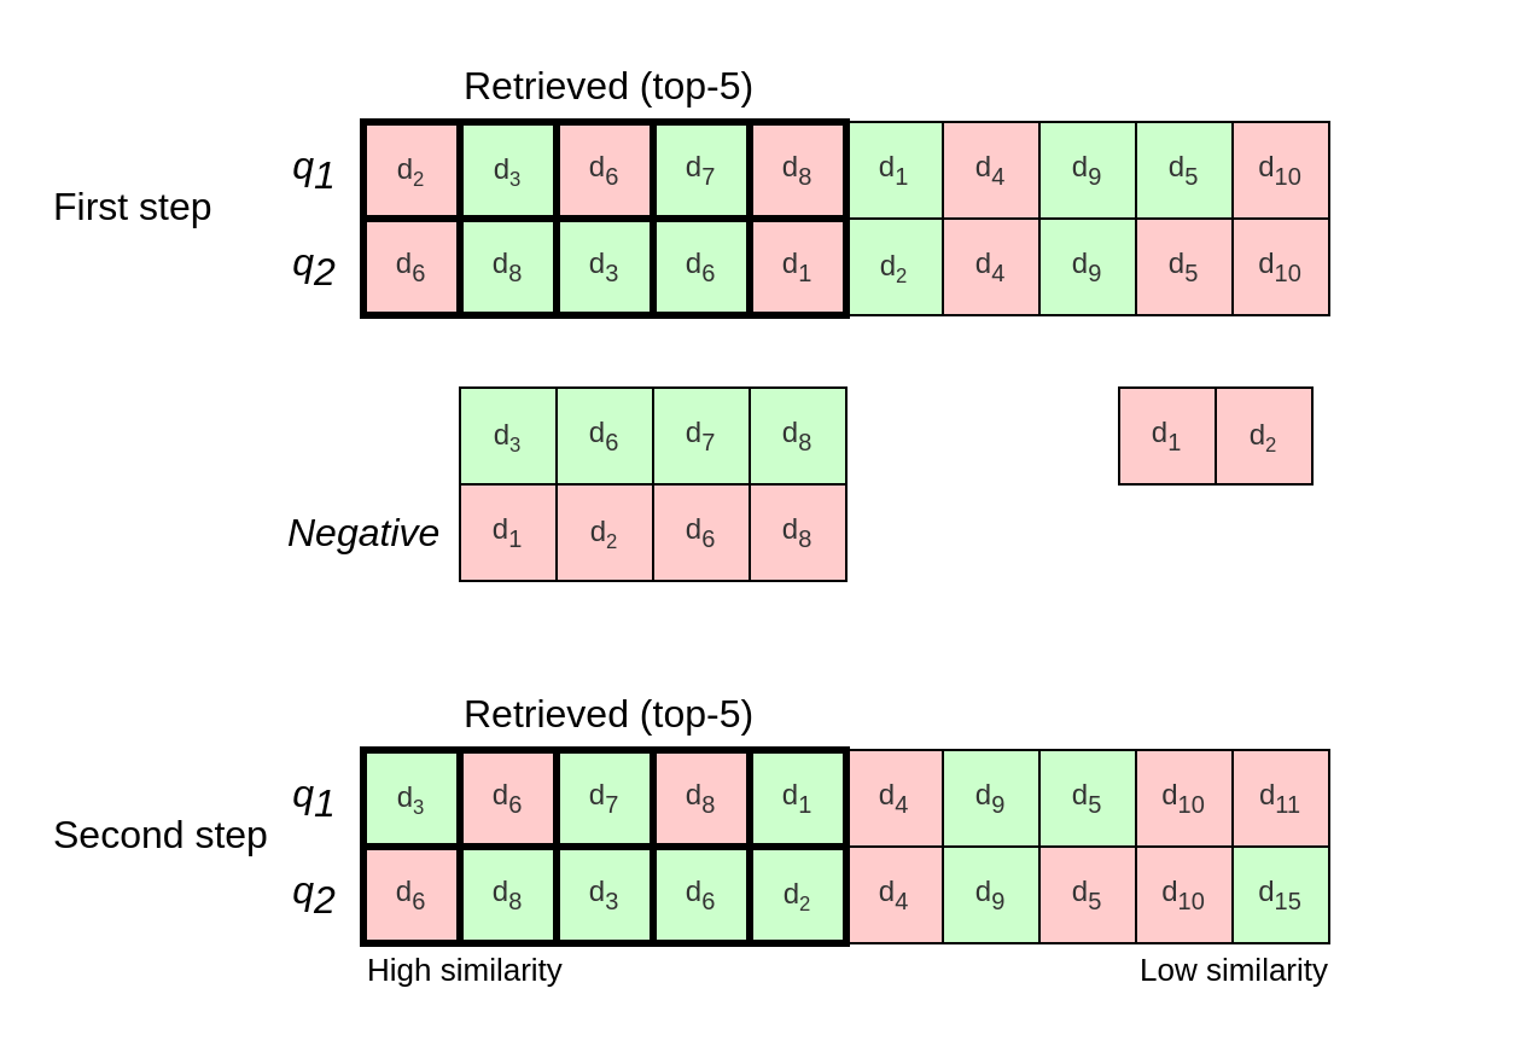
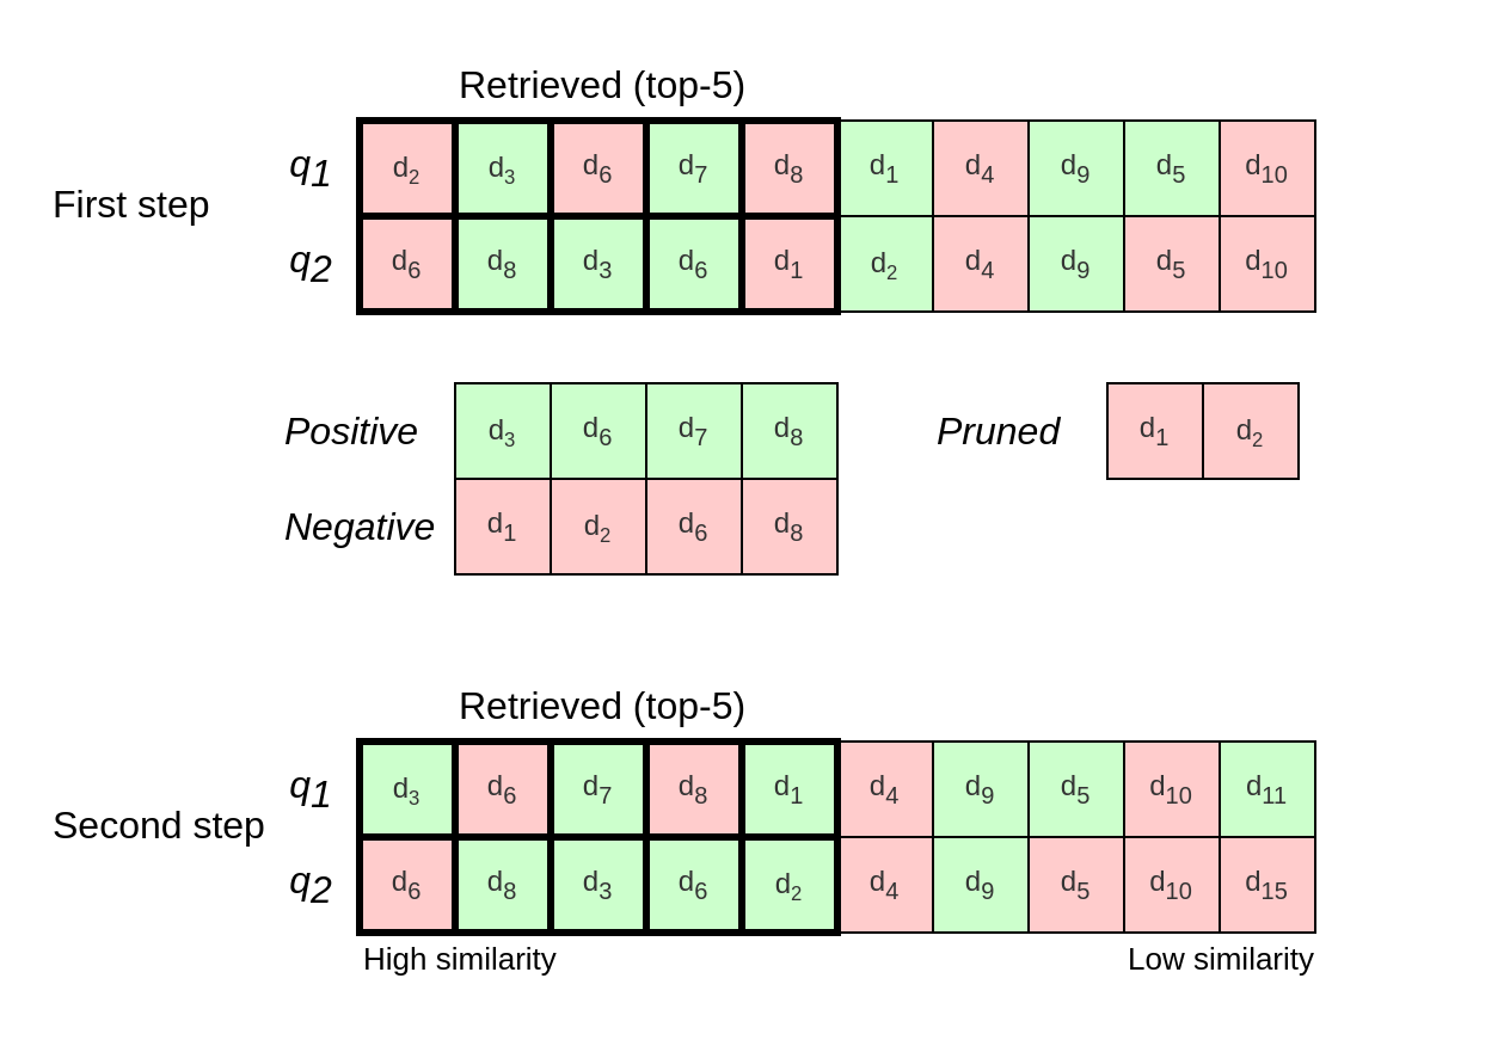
  <mxCell id="0" />
  <mxCell id="1" parent="0" />
  <mxCell id="2" value="d&lt;sub&gt;1&lt;/sub&gt;" style="rounded=0;whiteSpace=wrap;html=1;fillColor=#CCFFCC;strokeColor=#000000;fontColor=#333333;" parent="1" vertex="1"><mxGeometry x="350" y="50" width="40" height="40" as="geometry" /></mxCell>
  <mxCell id="3" value="d&lt;span style=&quot;font-size: 10px&quot;&gt;&lt;sub&gt;2&lt;/sub&gt;&lt;/span&gt;" style="rounded=0;whiteSpace=wrap;html=1;fillColor=#FFCCCC;strokeColor=#000000;strokeWidth=3;fontColor=#333333;" parent="1" vertex="1"><mxGeometry x="150" y="50" width="40" height="40" as="geometry" /></mxCell>
  <mxCell id="4" value="d&lt;sub&gt;4&lt;/sub&gt;" style="rounded=0;whiteSpace=wrap;html=1;fillColor=#FFCCCC;fontColor=#333333;strokeColor=#030303;" parent="1" vertex="1"><mxGeometry x="390" y="50" width="40" height="40" as="geometry" /></mxCell>
  <mxCell id="5" value="d&lt;sub&gt;5&lt;/sub&gt;" style="rounded=0;whiteSpace=wrap;html=1;fillColor=#CCFFCC;fontColor=#333333;strokeColor=#030303;" parent="1" vertex="1"><mxGeometry x="470" y="50" width="40" height="40" as="geometry" /></mxCell>
  <mxCell id="6" value="d&lt;sub&gt;9&lt;/sub&gt;" style="rounded=0;whiteSpace=wrap;html=1;fillColor=#CCFFCC;strokeColor=#000000;fontColor=#333333;" parent="1" vertex="1"><mxGeometry x="430" y="50" width="40" height="40" as="geometry" /></mxCell>
  <mxCell id="7" value="d&lt;sub&gt;10&lt;/sub&gt;" style="rounded=0;whiteSpace=wrap;html=1;fillColor=#FFCCCC;fontColor=#333333;strokeColor=#030303;" parent="1" vertex="1"><mxGeometry x="510" y="50" width="40" height="40" as="geometry" /></mxCell>
  <mxCell id="8" value="d&lt;span style=&quot;font-size: 10px&quot;&gt;&lt;sub&gt;3&lt;/sub&gt;&lt;/span&gt;" style="rounded=0;whiteSpace=wrap;html=1;fillColor=#CCFFCC;strokeColor=#000000;strokeWidth=3;fontColor=#333333;" parent="1" vertex="1"><mxGeometry x="190" y="50" width="40" height="40" as="geometry" /></mxCell>
  <mxCell id="9" value="d&lt;sub&gt;6&lt;/sub&gt;" style="rounded=0;whiteSpace=wrap;html=1;fillColor=#FFCCCC;fontColor=#333333;strokeColor=#000000;strokeWidth=3;" parent="1" vertex="1"><mxGeometry x="230" y="50" width="40" height="40" as="geometry" /></mxCell>
  <mxCell id="10" value="d&lt;sub&gt;7&lt;/sub&gt;" style="rounded=0;whiteSpace=wrap;html=1;fillColor=#CCFFCC;strokeColor=#000000;strokeWidth=3;fontColor=#333333;" parent="1" vertex="1"><mxGeometry x="270" y="50" width="40" height="40" as="geometry" /></mxCell>
  <mxCell id="11" value="d&lt;sub&gt;8&lt;/sub&gt;" style="rounded=0;whiteSpace=wrap;html=1;fillColor=#FFCCCC;fontColor=#333333;strokeColor=#000000;strokeWidth=3;" parent="1" vertex="1"><mxGeometry x="310" y="50" width="40" height="40" as="geometry" /></mxCell>
  <mxCell id="12" value="d&lt;span style=&quot;font-size: 10px&quot;&gt;&lt;sub&gt;2&lt;/sub&gt;&lt;/span&gt;" style="rounded=0;whiteSpace=wrap;html=1;fillColor=#CCFFCC;strokeColor=#000000;strokeWidth=1;fontColor=#333333;" parent="1" vertex="1"><mxGeometry x="350" y="90" width="40" height="40" as="geometry" /></mxCell>
  <mxCell id="13" value="d&lt;sub&gt;4&lt;/sub&gt;" style="rounded=0;whiteSpace=wrap;html=1;fillColor=#FFCCCC;fontColor=#333333;strokeColor=#030303;" parent="1" vertex="1"><mxGeometry x="390" y="90" width="40" height="40" as="geometry" /></mxCell>
  <mxCell id="14" value="d&lt;sub&gt;5&lt;/sub&gt;" style="rounded=0;whiteSpace=wrap;html=1;fillColor=#FFCCCC;fontColor=#333333;strokeColor=#030303;" parent="1" vertex="1"><mxGeometry x="470" y="90" width="40" height="40" as="geometry" /></mxCell>
  <mxCell id="15" value="d&lt;sub&gt;9&lt;/sub&gt;" style="rounded=0;whiteSpace=wrap;html=1;fillColor=#CCFFCC;strokeColor=#000000;fontColor=#333333;" parent="1" vertex="1"><mxGeometry x="430" y="90" width="40" height="40" as="geometry" /></mxCell>
  <mxCell id="16" value="d&lt;sub&gt;10&lt;/sub&gt;" style="rounded=0;whiteSpace=wrap;html=1;fillColor=#FFCCCC;fontColor=#333333;strokeColor=#030303;" parent="1" vertex="1"><mxGeometry x="510" y="90" width="40" height="40" as="geometry" /></mxCell>
  <mxCell id="17" value="d&lt;sub&gt;3&lt;/sub&gt;" style="rounded=0;whiteSpace=wrap;html=1;fillColor=#CCFFCC;strokeColor=#000000;strokeWidth=3;fontColor=#333333;" parent="1" vertex="1"><mxGeometry x="230" y="90" width="40" height="40" as="geometry" /></mxCell>
  <mxCell id="18" value="d&lt;sub&gt;6&lt;/sub&gt;" style="rounded=0;whiteSpace=wrap;html=1;fillColor=#FFCCCC;fontColor=#333333;strokeColor=#000000;strokeWidth=3;" parent="1" vertex="1"><mxGeometry x="150" y="90" width="40" height="40" as="geometry" /></mxCell>
  <mxCell id="19" value="d&lt;sub&gt;6&lt;/sub&gt;" style="rounded=0;whiteSpace=wrap;html=1;fillColor=#CCFFCC;strokeColor=#000000;strokeWidth=3;fontColor=#333333;" parent="1" vertex="1"><mxGeometry x="270" y="90" width="40" height="40" as="geometry" /></mxCell>
  <mxCell id="20" value="d&lt;sub&gt;8&lt;/sub&gt;" style="rounded=0;whiteSpace=wrap;html=1;fillColor=#CCFFCC;fontColor=#333333;strokeColor=#000000;strokeWidth=3;" parent="1" vertex="1"><mxGeometry x="190" y="90" width="40" height="40" as="geometry" /></mxCell>
  <mxCell id="21" value="d&lt;sub&gt;1&lt;/sub&gt;" style="rounded=0;whiteSpace=wrap;html=1;fillColor=#FFCCCC;strokeColor=#000000;fontColor=#333333;strokeWidth=3;" parent="1" vertex="1"><mxGeometry x="310" y="90" width="40" height="40" as="geometry" /></mxCell>
  <mxCell id="22" value="d&lt;span style=&quot;font-size: 10px&quot;&gt;&lt;sub&gt;3&lt;/sub&gt;&lt;/span&gt;" style="rounded=0;whiteSpace=wrap;html=1;fillColor=#CCFFCC;strokeColor=#000000;strokeWidth=1;fontColor=#333333;" parent="1" vertex="1"><mxGeometry x="190" y="160" width="40" height="40" as="geometry" /></mxCell>
  <mxCell id="23" value="d&lt;sub&gt;7&lt;/sub&gt;" style="rounded=0;whiteSpace=wrap;html=1;fillColor=#CCFFCC;strokeColor=#000000;strokeWidth=1;fontColor=#333333;" parent="1" vertex="1"><mxGeometry x="270" y="160" width="40" height="40" as="geometry" /></mxCell>
  <mxCell id="24" value="d&lt;span style=&quot;font-size: 10px&quot;&gt;&lt;sub&gt;2&lt;/sub&gt;&lt;/span&gt;" style="rounded=0;whiteSpace=wrap;html=1;fillColor=#FFCCCC;strokeColor=#000000;strokeWidth=1;fontColor=#333333;" parent="1" vertex="1"><mxGeometry x="230" y="200" width="40" height="40" as="geometry" /></mxCell>
  <mxCell id="25" value="d&lt;sub&gt;6&lt;/sub&gt;" style="rounded=0;whiteSpace=wrap;html=1;fillColor=#FFCCCC;fontColor=#333333;strokeColor=#000000;strokeWidth=1;" parent="1" vertex="1"><mxGeometry x="270" y="200" width="40" height="40" as="geometry" /></mxCell>
  <mxCell id="26" value="d&lt;sub&gt;8&lt;/sub&gt;" style="rounded=0;whiteSpace=wrap;html=1;fillColor=#FFCCCC;fontColor=#333333;strokeColor=#000000;strokeWidth=1;" parent="1" vertex="1"><mxGeometry x="310" y="200" width="40" height="40" as="geometry" /></mxCell>
  <mxCell id="27" value="d&lt;sub&gt;1&lt;/sub&gt;" style="rounded=0;whiteSpace=wrap;html=1;fillColor=#FFCCCC;strokeColor=#000000;fontColor=#333333;strokeWidth=1;" parent="1" vertex="1"><mxGeometry x="190" y="200" width="40" height="40" as="geometry" /></mxCell>
  <mxCell id="28" value="d&lt;sub&gt;8&lt;/sub&gt;" style="rounded=0;whiteSpace=wrap;html=1;fillColor=#CCFFCC;fontColor=#333333;strokeColor=#000000;strokeWidth=1;" parent="1" vertex="1"><mxGeometry x="310" y="160" width="40" height="40" as="geometry" /></mxCell>
  <mxCell id="29" value="d&lt;sub&gt;6&lt;/sub&gt;" style="rounded=0;whiteSpace=wrap;html=1;fillColor=#CCFFCC;strokeColor=#000000;strokeWidth=1;fontColor=#333333;" parent="1" vertex="1"><mxGeometry x="230" y="160" width="40" height="40" as="geometry" /></mxCell>
  <mxCell id="30" value="d&lt;span style=&quot;font-size: 10px&quot;&gt;&lt;sub&gt;2&lt;/sub&gt;&lt;/span&gt;" style="rounded=0;whiteSpace=wrap;html=1;fillColor=#FFCCCC;strokeColor=#000000;strokeWidth=1;fontColor=#333333;" parent="1" vertex="1"><mxGeometry x="503" y="160" width="40" height="40" as="geometry" /></mxCell>
  <mxCell id="31" value="d&lt;sub&gt;1&lt;/sub&gt;" style="rounded=0;whiteSpace=wrap;html=1;fillColor=#FFCCCC;strokeColor=#000000;fontColor=#333333;strokeWidth=1;" parent="1" vertex="1"><mxGeometry x="463" y="160" width="40" height="40" as="geometry" /></mxCell>
  <mxCell id="32" value="d&lt;sub&gt;4&lt;/sub&gt;" style="rounded=0;whiteSpace=wrap;html=1;fillColor=#FFCCCC;fontColor=#333333;strokeColor=#030303;" parent="1" vertex="1"><mxGeometry x="350" y="310" width="40" height="40" as="geometry" /></mxCell>
  <mxCell id="33" value="d&lt;sub&gt;5&lt;/sub&gt;" style="rounded=0;whiteSpace=wrap;html=1;fillColor=#CCFFCC;fontColor=#333333;strokeColor=#030303;" parent="1" vertex="1"><mxGeometry x="430" y="310" width="40" height="40" as="geometry" /></mxCell>
  <mxCell id="34" value="d&lt;sub&gt;9&lt;/sub&gt;" style="rounded=0;whiteSpace=wrap;html=1;fillColor=#CCFFCC;strokeColor=#000000;fontColor=#333333;" parent="1" vertex="1"><mxGeometry x="390" y="310" width="40" height="40" as="geometry" /></mxCell>
  <mxCell id="35" value="d&lt;sub&gt;10&lt;/sub&gt;" style="rounded=0;whiteSpace=wrap;html=1;fillColor=#FFCCCC;fontColor=#333333;strokeColor=#030303;" parent="1" vertex="1"><mxGeometry x="470" y="310" width="40" height="40" as="geometry" /></mxCell>
  <mxCell id="36" value="d&lt;span style=&quot;font-size: 10px&quot;&gt;&lt;sub&gt;3&lt;/sub&gt;&lt;/span&gt;" style="rounded=0;whiteSpace=wrap;html=1;fillColor=#CCFFCC;strokeColor=#000000;strokeWidth=3;fontColor=#333333;" parent="1" vertex="1"><mxGeometry x="150" y="310" width="40" height="40" as="geometry" /></mxCell>
  <mxCell id="37" value="d&lt;sub&gt;6&lt;/sub&gt;" style="rounded=0;whiteSpace=wrap;html=1;fillColor=#FFCCCC;fontColor=#333333;strokeColor=#000000;strokeWidth=3;" parent="1" vertex="1"><mxGeometry x="190" y="310" width="40" height="40" as="geometry" /></mxCell>
  <mxCell id="38" value="d&lt;sub&gt;7&lt;/sub&gt;" style="rounded=0;whiteSpace=wrap;html=1;fillColor=#CCFFCC;strokeColor=#000000;strokeWidth=3;fontColor=#333333;" parent="1" vertex="1"><mxGeometry x="230" y="310" width="40" height="40" as="geometry" /></mxCell>
  <mxCell id="39" value="d&lt;sub&gt;8&lt;/sub&gt;" style="rounded=0;whiteSpace=wrap;html=1;fillColor=#FFCCCC;fontColor=#333333;strokeColor=#000000;strokeWidth=3;" parent="1" vertex="1"><mxGeometry x="270" y="310" width="40" height="40" as="geometry" /></mxCell>
  <mxCell id="40" value="d&lt;sub&gt;4&lt;/sub&gt;" style="rounded=0;whiteSpace=wrap;html=1;fillColor=#FFCCCC;fontColor=#333333;strokeColor=#030303;" parent="1" vertex="1"><mxGeometry x="350" y="350" width="40" height="40" as="geometry" /></mxCell>
  <mxCell id="41" value="d&lt;sub&gt;5&lt;/sub&gt;" style="rounded=0;whiteSpace=wrap;html=1;fillColor=#FFCCCC;fontColor=#333333;strokeColor=#030303;" parent="1" vertex="1"><mxGeometry x="430" y="350" width="40" height="40" as="geometry" /></mxCell>
  <mxCell id="42" value="d&lt;sub&gt;9&lt;/sub&gt;" style="rounded=0;whiteSpace=wrap;html=1;fillColor=#CCFFCC;strokeColor=#000000;fontColor=#333333;" parent="1" vertex="1"><mxGeometry x="390" y="350" width="40" height="40" as="geometry" /></mxCell>
  <mxCell id="43" value="d&lt;sub&gt;10&lt;/sub&gt;" style="rounded=0;whiteSpace=wrap;html=1;fillColor=#FFCCCC;fontColor=#333333;strokeColor=#030303;" parent="1" vertex="1"><mxGeometry x="470" y="350" width="40" height="40" as="geometry" /></mxCell>
  <mxCell id="44" value="d&lt;sub&gt;3&lt;/sub&gt;" style="rounded=0;whiteSpace=wrap;html=1;fillColor=#CCFFCC;strokeColor=#000000;strokeWidth=3;fontColor=#333333;" parent="1" vertex="1"><mxGeometry x="230" y="350" width="40" height="40" as="geometry" /></mxCell>
  <mxCell id="45" value="d&lt;sub&gt;6&lt;/sub&gt;" style="rounded=0;whiteSpace=wrap;html=1;fillColor=#FFCCCC;fontColor=#333333;strokeColor=#000000;strokeWidth=3;" parent="1" vertex="1"><mxGeometry x="150" y="350" width="40" height="40" as="geometry" /></mxCell>
  <mxCell id="46" value="d&lt;sub&gt;6&lt;/sub&gt;" style="rounded=0;whiteSpace=wrap;html=1;fillColor=#CCFFCC;strokeColor=#000000;strokeWidth=3;fontColor=#333333;" parent="1" vertex="1"><mxGeometry x="270" y="350" width="40" height="40" as="geometry" /></mxCell>
  <mxCell id="47" value="d&lt;sub&gt;8&lt;/sub&gt;" style="rounded=0;whiteSpace=wrap;html=1;fillColor=#CCFFCC;fontColor=#333333;strokeColor=#000000;strokeWidth=3;" parent="1" vertex="1"><mxGeometry x="190" y="350" width="40" height="40" as="geometry" /></mxCell>
- <mxCell id="48" value="d&lt;sub&gt;11&lt;/sub&gt;" style="rounded=0;whiteSpace=wrap;html=1;fillColor=#FFCCCC;fontColor=#333333;strokeColor=#030303;" parent="1" vertex="1"><mxGeometry x="510" y="310" width="40" height="40" as="geometry" /></mxCell>
- <mxCell id="49" value="d&lt;sub&gt;15&lt;/sub&gt;" style="rounded=0;whiteSpace=wrap;html=1;fillColor=#ccffcc;fontColor=#333333;strokeColor=#030303;" parent="1" vertex="1"><mxGeometry x="510" y="350" width="40" height="40" as="geometry" /></mxCell>
+ <mxCell id="48" value="d&lt;sub&gt;11&lt;/sub&gt;" style="rounded=0;whiteSpace=wrap;html=1;fillColor=#ccffcc;fontColor=#333333;strokeColor=#030303;" parent="1" vertex="1"><mxGeometry x="510" y="310" width="40" height="40" as="geometry" /></mxCell>
+ <mxCell id="49" value="d&lt;sub&gt;15&lt;/sub&gt;" style="rounded=0;whiteSpace=wrap;html=1;fillColor=#FFCCCC;fontColor=#333333;strokeColor=#030303;" parent="1" vertex="1"><mxGeometry x="510" y="350" width="40" height="40" as="geometry" /></mxCell>
  <mxCell id="50" value="d&lt;sub&gt;1&lt;/sub&gt;" style="rounded=0;whiteSpace=wrap;html=1;fillColor=#CCFFCC;strokeColor=#000000;fontColor=#333333;strokeWidth=3;" parent="1" vertex="1"><mxGeometry x="310" y="310" width="40" height="40" as="geometry" /></mxCell>
  <mxCell id="51" value="d&lt;span style=&quot;font-size: 10px&quot;&gt;&lt;sub&gt;2&lt;/sub&gt;&lt;/span&gt;" style="rounded=0;whiteSpace=wrap;html=1;fillColor=#CCFFCC;strokeColor=#000000;strokeWidth=3;fontColor=#333333;" parent="1" vertex="1"><mxGeometry x="310" y="350" width="40" height="40" as="geometry" /></mxCell>
  <mxCell id="52" value="&lt;span&gt;q&lt;sub style=&quot;font-size: 16px&quot;&gt;1&lt;/sub&gt;&lt;/span&gt;" style="text;html=1;align=center;verticalAlign=middle;whiteSpace=wrap;rounded=0;fontColor=#000000;fontSize=16;fontStyle=2" parent="1" vertex="1"><mxGeometry x="100" y="55" width="60" height="30" as="geometry" /></mxCell>
  <mxCell id="53" value="&lt;span&gt;q&lt;sub style=&quot;font-size: 16px&quot;&gt;2&lt;/sub&gt;&lt;/span&gt;" style="text;html=1;align=center;verticalAlign=middle;whiteSpace=wrap;rounded=0;fontColor=#000000;fontSize=16;fontStyle=2" parent="1" vertex="1"><mxGeometry x="100" y="95" width="60" height="30" as="geometry" /></mxCell>
  <mxCell id="54" value="q&lt;sub style=&quot;font-size: 16px;&quot;&gt;2&lt;/sub&gt;" style="text;html=1;align=center;verticalAlign=middle;whiteSpace=wrap;rounded=0;fontColor=#000000;fontSize=16;fontStyle=2" parent="1" vertex="1"><mxGeometry x="100" y="355" width="60" height="30" as="geometry" /></mxCell>
  <mxCell id="55" value="&lt;span&gt;q&lt;sub style=&quot;font-size: 16px&quot;&gt;1&lt;/sub&gt;&lt;/span&gt;" style="text;html=1;align=center;verticalAlign=middle;whiteSpace=wrap;rounded=0;fontColor=#000000;fontSize=16;fontStyle=2" parent="1" vertex="1"><mxGeometry x="100" y="315" width="60" height="30" as="geometry" /></mxCell>
+ <mxCell id="56" value="&lt;span&gt;Positive&lt;/span&gt;" style="text;html=1;align=left;verticalAlign=middle;whiteSpace=wrap;rounded=0;fontColor=#000000;fontSize=16;fontStyle=2" parent="1" vertex="1"><mxGeometry x="117" y="165" width="60" height="30" as="geometry" /></mxCell>
  <mxCell id="57" value="&lt;span&gt;Negative&lt;/span&gt;" style="text;html=1;align=left;verticalAlign=middle;whiteSpace=wrap;rounded=0;fontColor=#000000;fontSize=16;fontStyle=2" parent="1" vertex="1"><mxGeometry x="117" y="205" width="60" height="30" as="geometry" /></mxCell>
+ <mxCell id="58" value="&lt;span&gt;Pruned&lt;/span&gt;" style="text;html=1;align=left;verticalAlign=middle;whiteSpace=wrap;rounded=0;fontColor=#000000;fontSize=16;fontStyle=2" parent="1" vertex="1"><mxGeometry x="390" y="165" width="60" height="30" as="geometry" /></mxCell>
  <mxCell id="59" value="Retrieved (top-5)" style="text;html=1;align=left;verticalAlign=middle;whiteSpace=wrap;rounded=0;fontColor=#000000;fontSize=16;" parent="1" vertex="1"><mxGeometry x="190" y="20" width="130" height="30" as="geometry" /></mxCell>
  <mxCell id="60" value="First step" style="text;html=1;align=left;verticalAlign=middle;whiteSpace=wrap;rounded=0;fontColor=#000000;fontSize=16;" parent="1" vertex="1"><mxGeometry x="20" y="70" width="130" height="30" as="geometry" /></mxCell>
  <mxCell id="61" value="Retrieved (top-5)" style="text;html=1;align=left;verticalAlign=middle;whiteSpace=wrap;rounded=0;fontColor=#000000;fontSize=16;" parent="1" vertex="1"><mxGeometry x="190" y="280" width="130" height="30" as="geometry" /></mxCell>
  <mxCell id="62" value="Second step" style="text;html=1;align=left;verticalAlign=middle;whiteSpace=wrap;rounded=0;fontColor=#000000;fontSize=16;" parent="1" vertex="1"><mxGeometry x="20" y="330" width="130" height="30" as="geometry" /></mxCell>
  <mxCell id="63" value="&lt;font style=&quot;font-size: 13px;&quot;&gt;Low similarity&lt;/font&gt;" style="text;html=1;align=left;verticalAlign=middle;whiteSpace=wrap;rounded=0;fontColor=#000000;fontSize=13;" parent="1" vertex="1"><mxGeometry x="470" y="386" width="140" height="30" as="geometry" /></mxCell>
  <mxCell id="64" value="&lt;font style=&quot;font-size: 13px;&quot;&gt;High similarity&lt;/font&gt;" style="text;html=1;align=left;verticalAlign=middle;whiteSpace=wrap;rounded=0;fontColor=#000000;fontSize=13;" parent="1" vertex="1"><mxGeometry x="150" y="386" width="120" height="30" as="geometry" /></mxCell>
